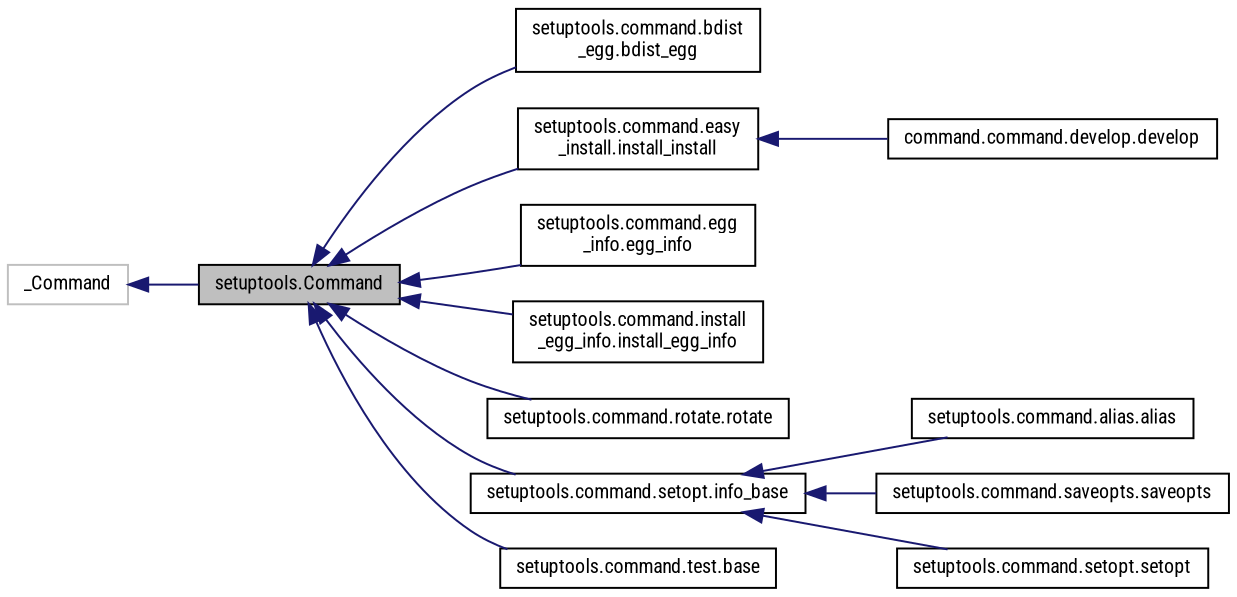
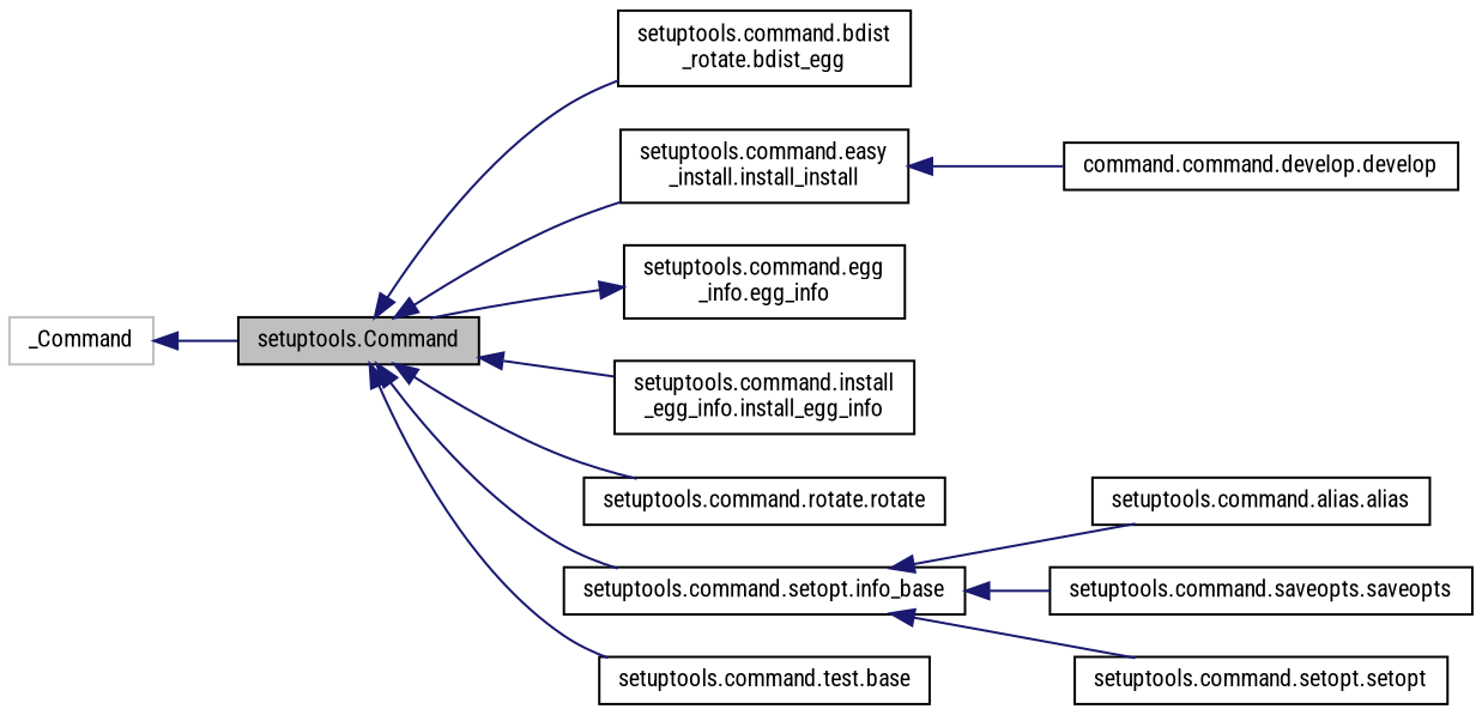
  digraph {
    fontname="Roboto Condensed"
    rankdir=LR
    node [color=black fillcolor=white fontname="Roboto Condensed" fontsize=10 shape=record style=filled]
    edge [color=midnightblue dir=back fontname="Roboto Condensed" fontsize=10 labelfontname=Helvetica labelfontsize=10 style=solid]
    n1 [fillcolor=grey75 fontcolor=black height=0.2 label="setuptools.Command" width=0.4]
-   n2 [height=0.2 label="setuptools.command.bdist\l_egg.bdist_egg" width=0.4]
+   n2 [height=0.2 label="setuptools.command.bdist\l_rotate.bdist_egg" width=0.4]
    n3 [height=0.2 label="setuptools.command.easy\l_install.install_install" width=0.4]
    n4 [height=0.2 label="setuptools.command.egg\l_info.egg_info" width=0.4]
    n5 [height=0.2 label="setuptools.command.install\l_egg_info.install_egg_info" width=0.4]
    n6 [height=0.2 label="setuptools.command.rotate.rotate" width=0.4]
    n7 [height=0.2 label="setuptools.command.setopt.info_base" width=0.4]
    n8 [height=0.2 label="setuptools.command.test.base" width=0.4]
    n9 [height=0.2 label="command.command.develop.develop" width=0.4]
    n10 [height=0.2 label="setuptools.command.alias.alias" width=0.4]
    n11 [height=0.2 label="setuptools.command.saveopts.saveopts" width=0.4]
    n12 [height=0.2 label="setuptools.command.setopt.setopt" width=0.4]
    n13 [color=grey75 height=0.2 label=_Command width=0.4]
    n1 -> n2
    n1 -> n3
-   n1 -> n4
+   n4 -> n1
    n1 -> n5
    n1 -> n6
    n1 -> n7
    n1 -> n8
    n3 -> n9
    n7 -> n10
    n7 -> n11
    n7 -> n12
    n13 -> n1
  }
